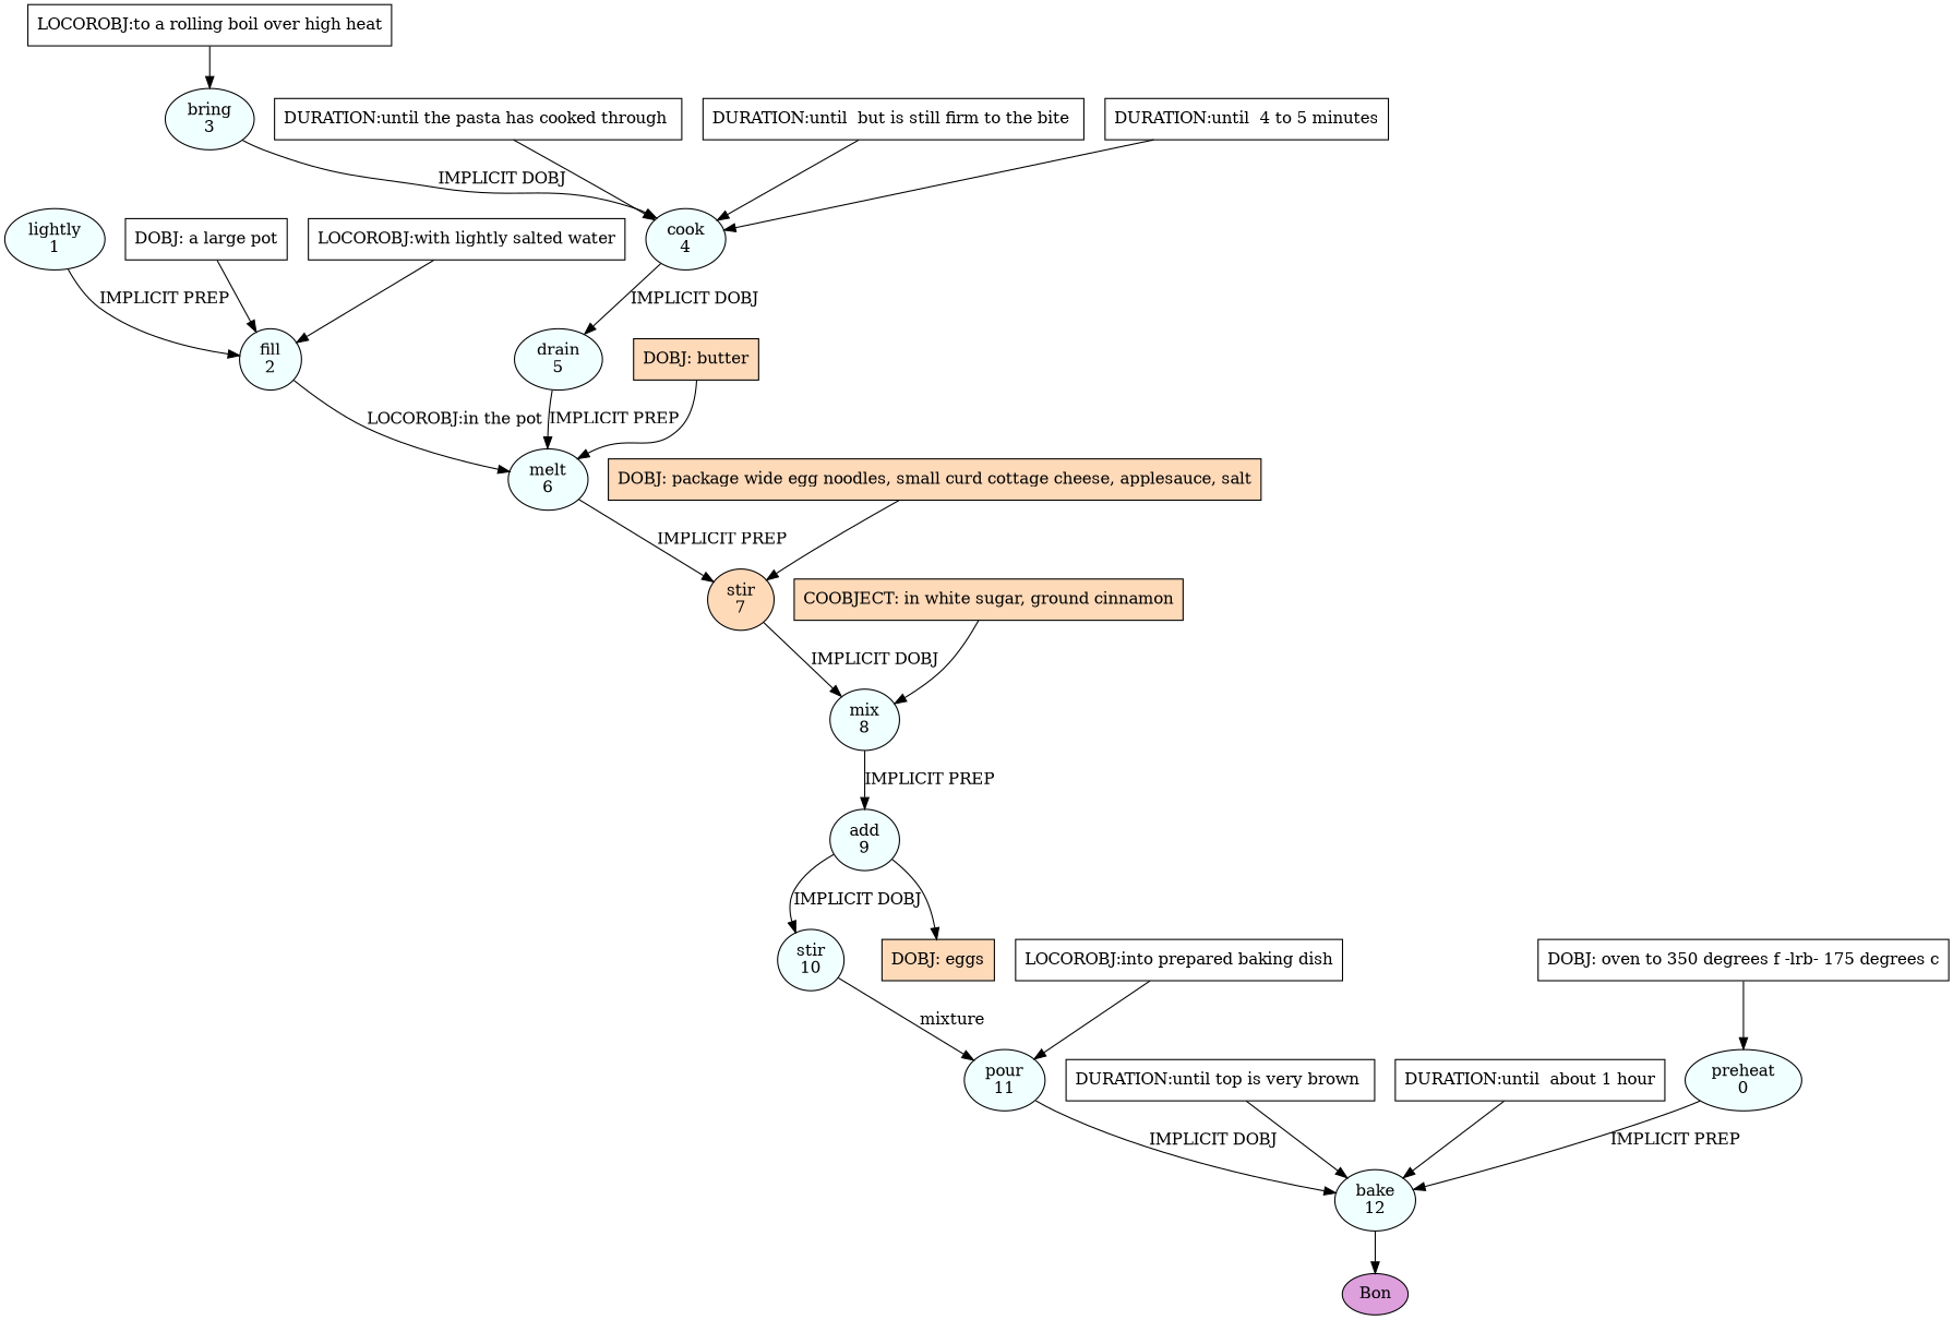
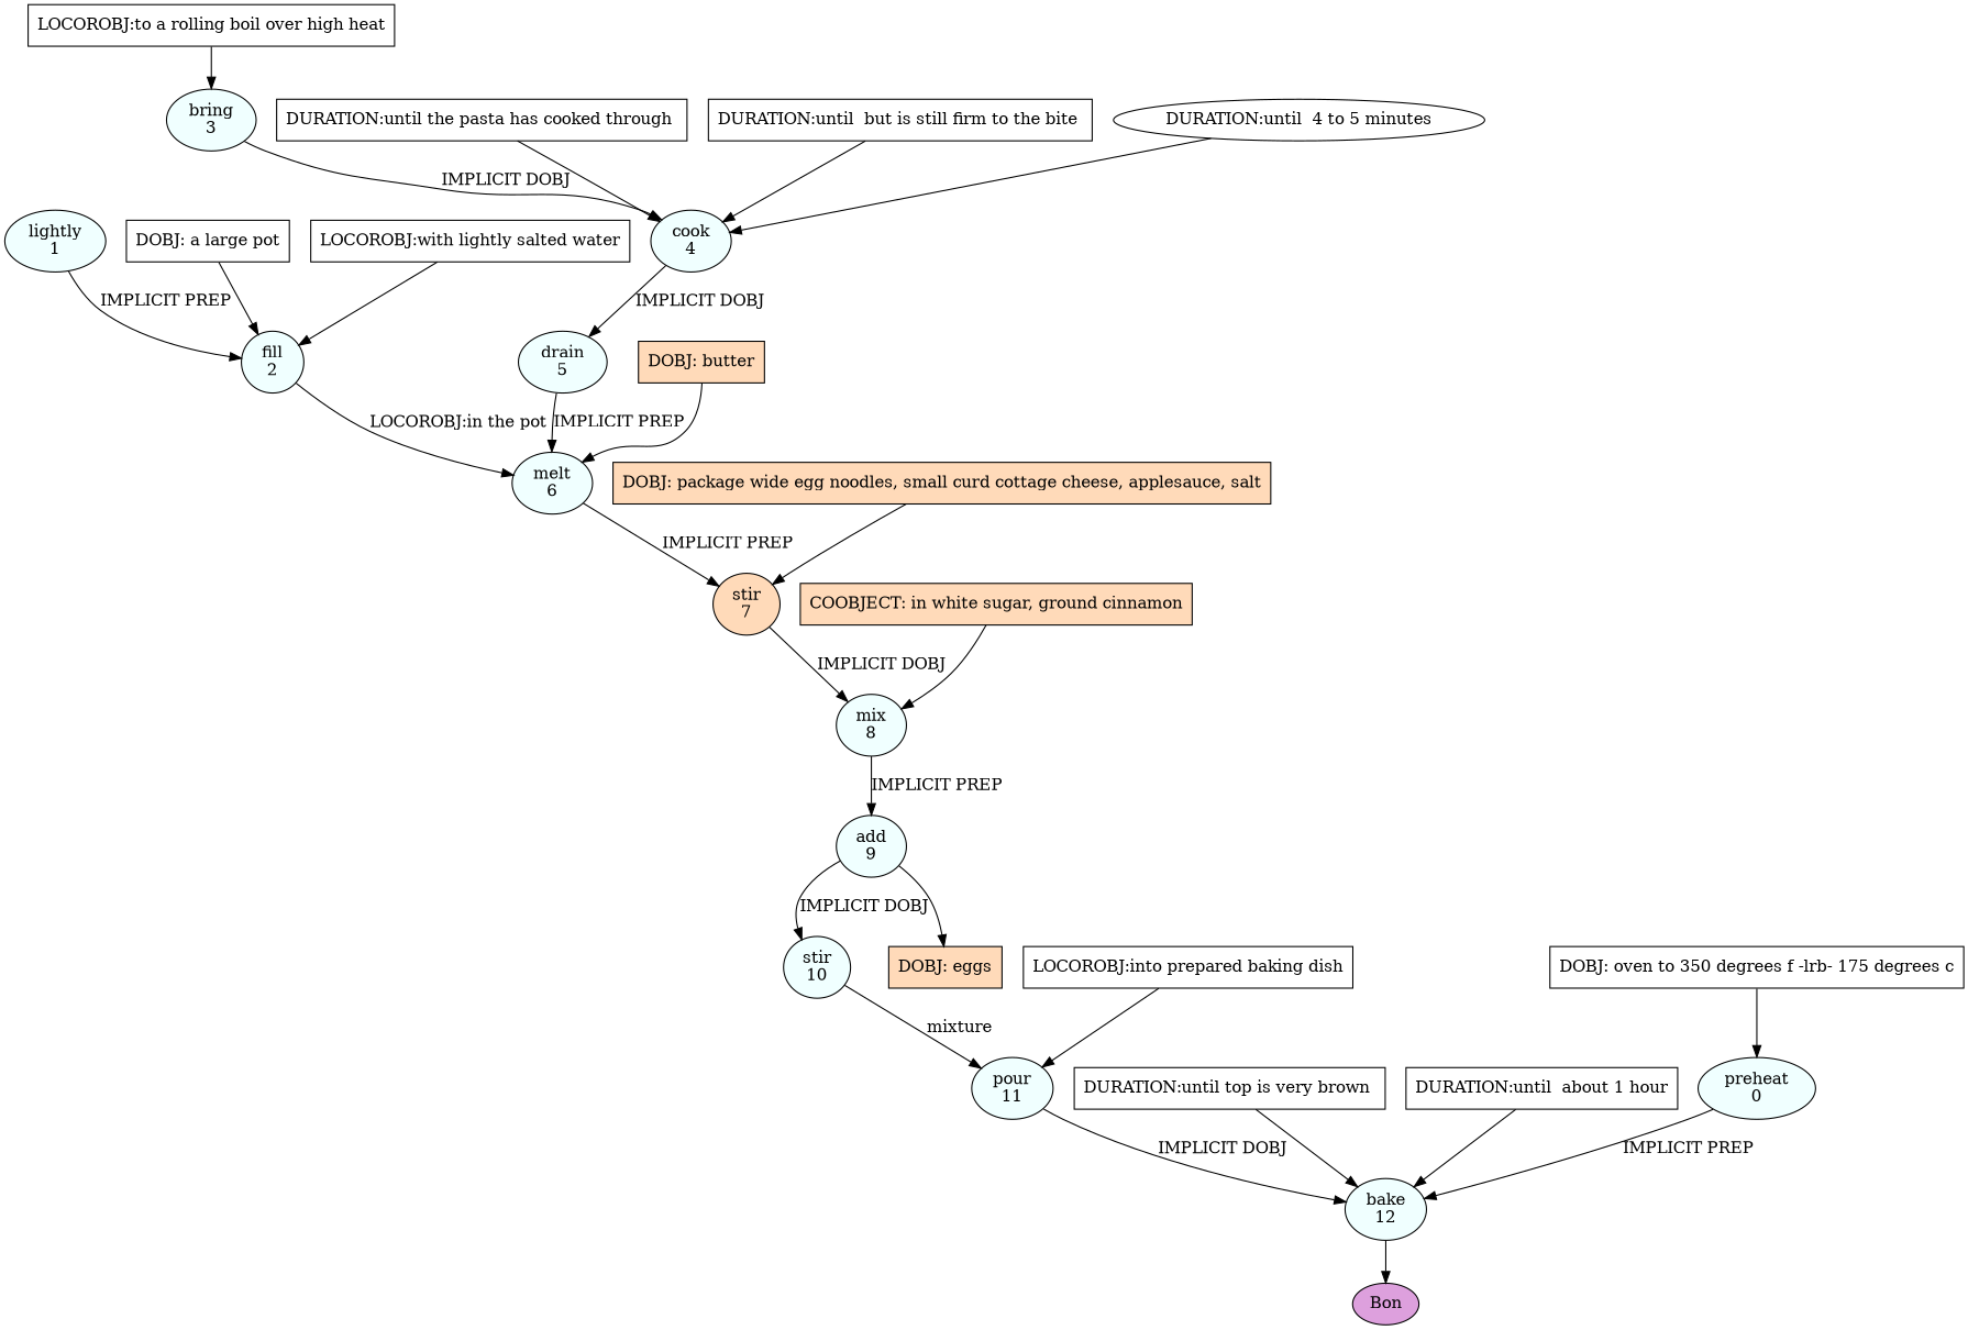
  digraph {
    node [fillcolor=azure shape=oval style=filled]
    n1 [label="preheat\n0"]
    n2 [label="bake\n12"]
    n3 [fillcolor=plum label=Bon]
    n4 [label="lightly\n1"]
    n5 [label="fill\n2"]
    n6 [label="melt\n6"]
    n7 [fillcolor=peachpuff label="stir\n7"]
    n8 [label="bring\n3"]
    n9 [label="cook\n4"]
    n10 [label="drain\n5"]
    n11 [label="mix\n8"]
    n12 [label="add\n9"]
    n13 [label="stir\n10"]
    n14 [fillcolor=peachpuff label="DOBJ: eggs" shape=box]
    n15 [label="pour\n11"]
    n16 [fillcolor=white label="LOCOROBJ:to a rolling boil over high heat" shape=box]
    n17 [fillcolor=white label="DOBJ: oven to 350 degrees f -lrb- 175 degrees c" shape=box]
    n18 [fillcolor=white label="DOBJ: a large pot" shape=box]
    n19 [fillcolor=white label="LOCOROBJ:with lightly salted water" shape=box]
    n20 [fillcolor=white label="DURATION:until the pasta has cooked through " shape=box]
    n21 [fillcolor=white label="DURATION:until  but is still firm to the bite " shape=box]
-   n22 [fillcolor=white label="DURATION:until  4 to 5 minutes" shape=box]
+   n22 [fillcolor=white label="DURATION:until  4 to 5 minutes" shape=ellipse]
    n23 [fillcolor=peachpuff label="DOBJ: butter" shape=box]
    n24 [fillcolor=peachpuff label="DOBJ: package wide egg noodles, small curd cottage cheese, applesauce, salt" shape=box]
    n25 [fillcolor=peachpuff label="COOBJECT: in white sugar, ground cinnamon" shape=box]
    n26 [fillcolor=white label="LOCOROBJ:into prepared baking dish" shape=box]
    n27 [fillcolor=white label="DURATION:until top is very brown " shape=box]
    n28 [fillcolor=white label="DURATION:until  about 1 hour" shape=box]
    n1 -> n2 [label="IMPLICIT PREP"]
    n2 -> n3
    n4 -> n5 [label="IMPLICIT PREP"]
    n5 -> n6 [label="LOCOROBJ:in the pot"]
    n6 -> n7 [label="IMPLICIT PREP"]
    n7 -> n11 [label="IMPLICIT DOBJ"]
    n8 -> n9 [label="IMPLICIT DOBJ"]
    n9 -> n10 [label="IMPLICIT DOBJ"]
    n10 -> n6 [label="IMPLICIT PREP"]
    n11 -> n12 [label="IMPLICIT PREP"]
    n12 -> n13 [label="IMPLICIT DOBJ"]
    n12 -> n14
    n13 -> n15 [label=mixture]
    n15 -> n2 [label="IMPLICIT DOBJ"]
    n16 -> n8
    n17 -> n1
    n18 -> n5
    n19 -> n5
    n20 -> n9
    n21 -> n9
    n22 -> n9
    n23 -> n6
    n24 -> n7
    n25 -> n11
    n26 -> n15
    n27 -> n2
    n28 -> n2
  }
